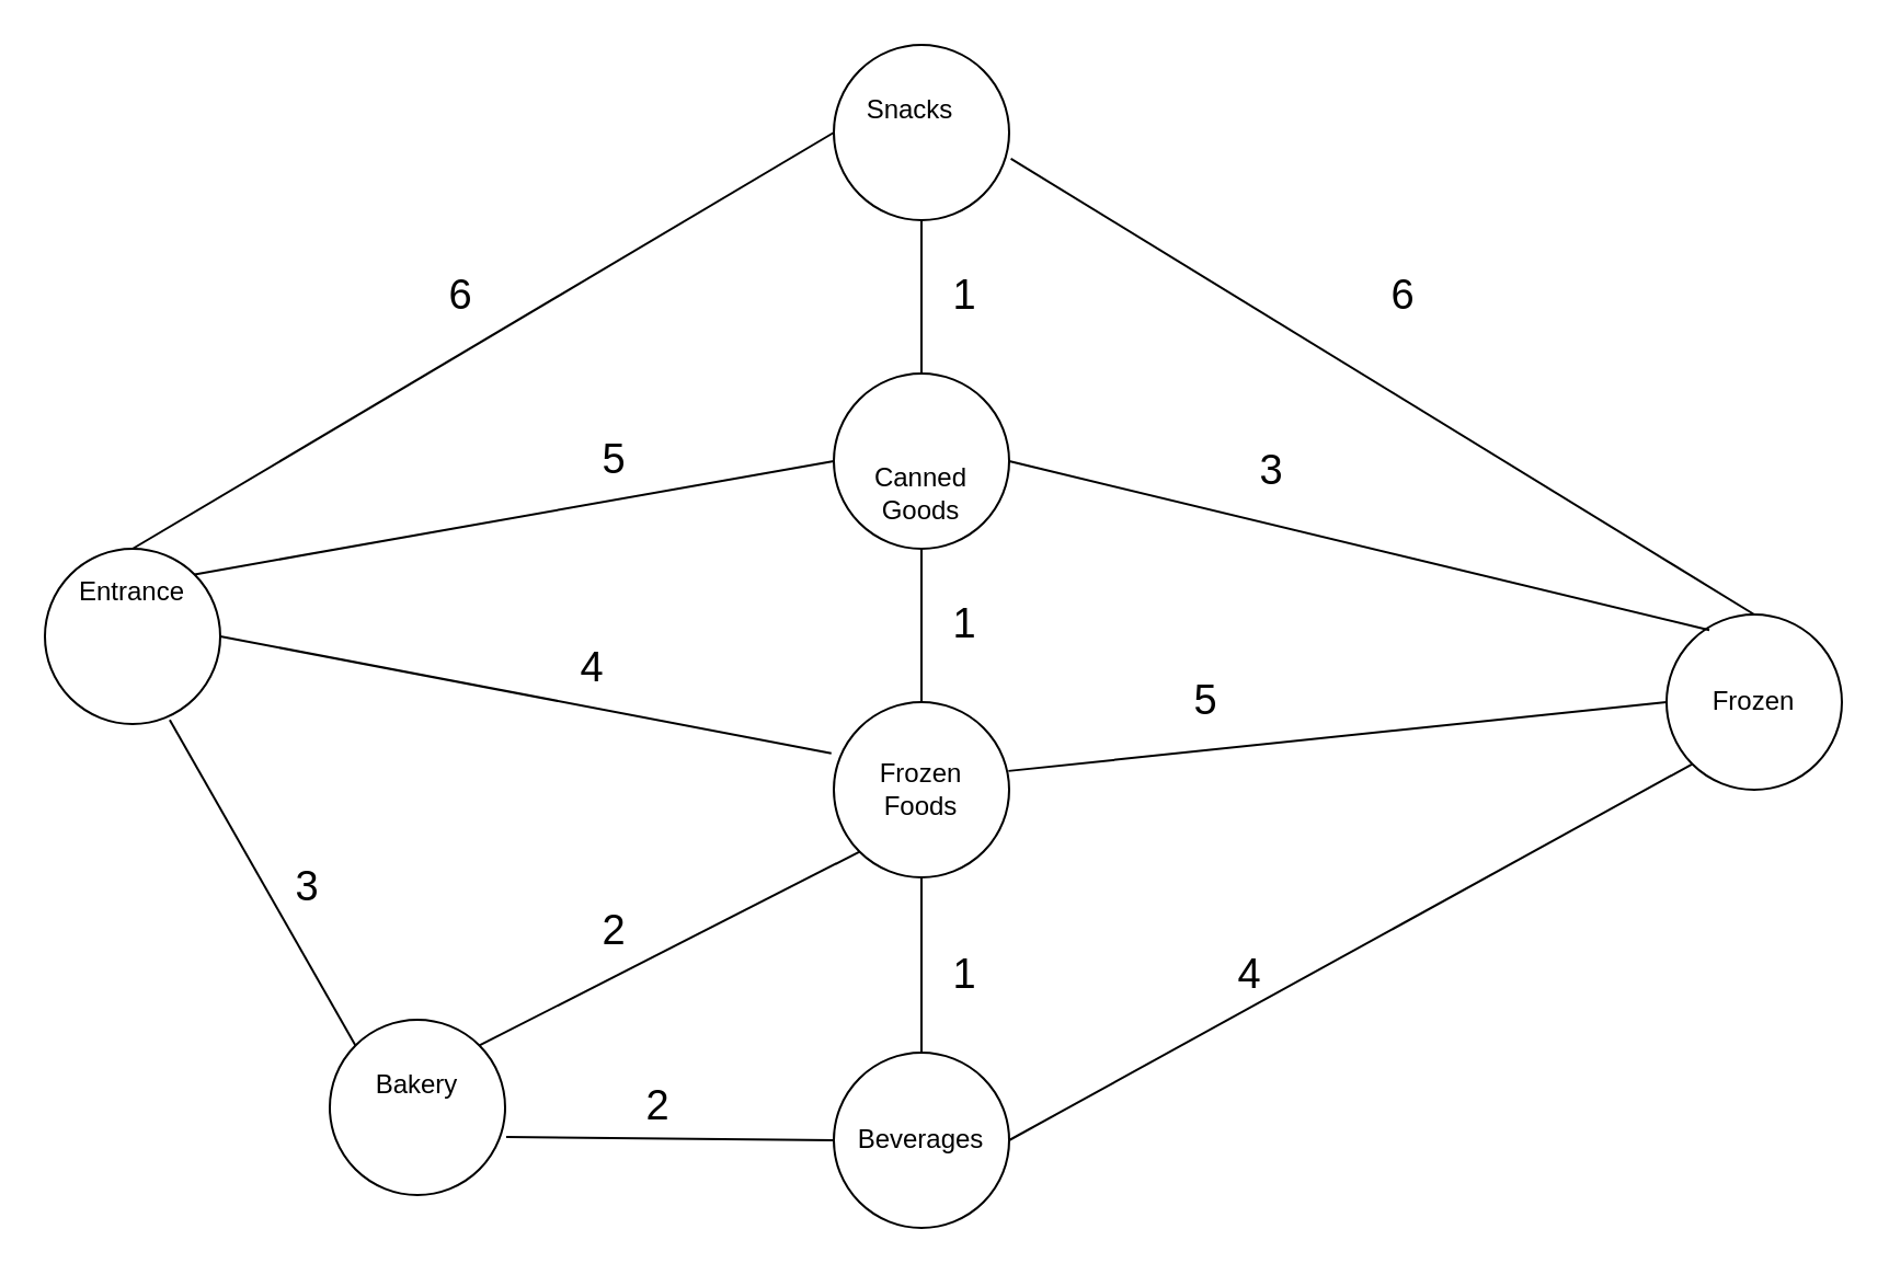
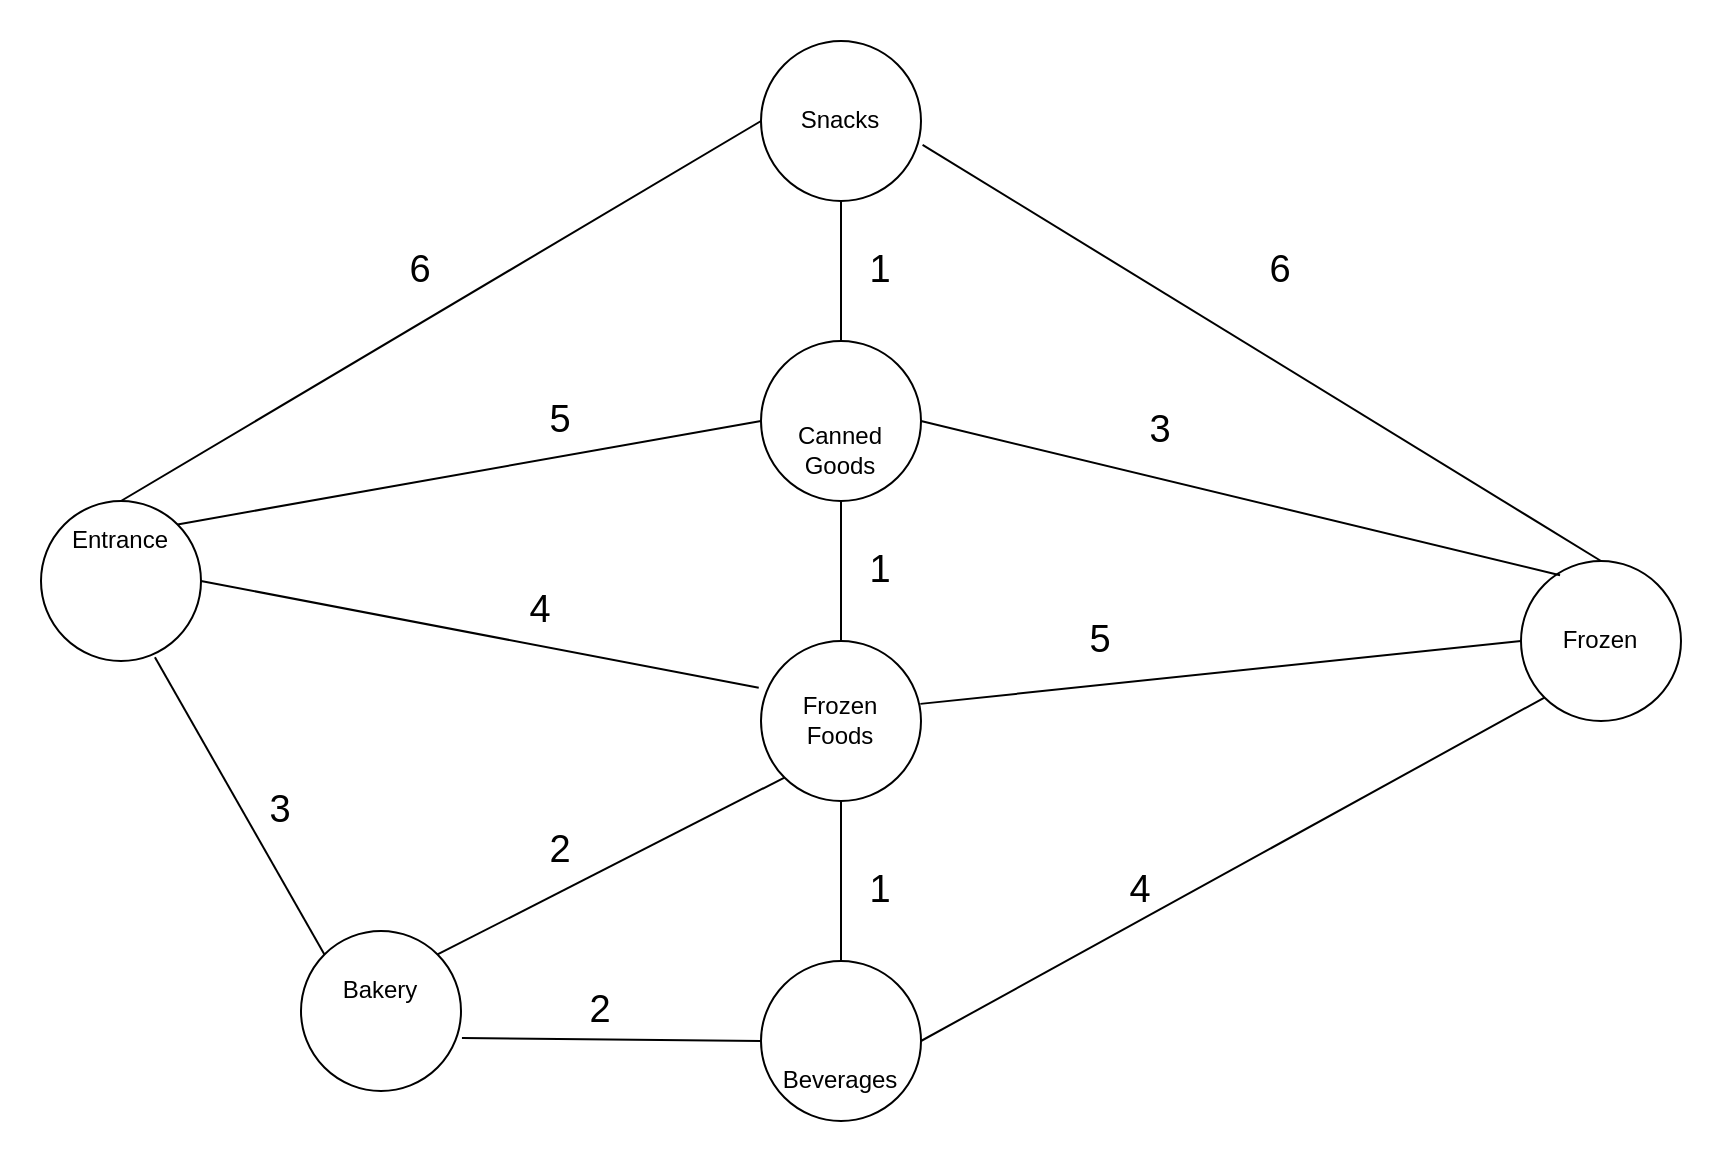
  <mxCell id="0" />
  <mxCell id="1" parent="0" />
  <mxCell id="2" value="" style="ellipse;whiteSpace=wrap;html=1;aspect=fixed;" vertex="1" parent="1"><mxGeometry x="20" y="250" width="80" height="80" as="geometry" /></mxCell>
  <mxCell id="3" value="Entrance" style="text;strokeColor=none;align=center;fillColor=none;html=1;verticalAlign=middle;whiteSpace=wrap;rounded=0;" vertex="1" parent="1"><mxGeometry x="30" y="255" width="60" height="30" as="geometry" /></mxCell>
  <mxCell id="4" value="" style="ellipse;whiteSpace=wrap;html=1;aspect=fixed;" vertex="1" parent="1"><mxGeometry x="150" y="465" width="80" height="80" as="geometry" /></mxCell>
  <mxCell id="5" value="Bakery" style="text;strokeColor=none;align=center;fillColor=none;html=1;verticalAlign=middle;whiteSpace=wrap;rounded=0;" vertex="1" parent="1"><mxGeometry x="160" y="480" width="60" height="30" as="geometry" /></mxCell>
  <mxCell id="6" value="" style="ellipse;whiteSpace=wrap;html=1;aspect=fixed;" vertex="1" parent="1"><mxGeometry x="380" y="20" width="80" height="80" as="geometry" /></mxCell>
- <mxCell id="7" value="Snacks" style="text;strokeColor=none;align=center;fillColor=none;html=1;verticalAlign=middle;whiteSpace=wrap;rounded=0;" vertex="1" parent="1"><mxGeometry x="385" y="35" width="60" height="30" as="geometry" /></mxCell>
+ <mxCell id="7" value="Snacks" style="text;strokeColor=none;align=center;fillColor=none;html=1;verticalAlign=middle;whiteSpace=wrap;rounded=0;" vertex="1" parent="1"><mxGeometry x="390" y="45" width="60" height="30" as="geometry" /></mxCell>
  <mxCell id="8" value="" style="ellipse;whiteSpace=wrap;html=1;aspect=fixed;" vertex="1" parent="1"><mxGeometry x="380" y="170" width="80" height="80" as="geometry" /></mxCell>
  <mxCell id="9" value="Canned Goods" style="text;strokeColor=none;align=center;fillColor=none;html=1;verticalAlign=middle;whiteSpace=wrap;rounded=0;" vertex="1" parent="1"><mxGeometry x="390" y="210" width="60" height="30" as="geometry" /></mxCell>
  <mxCell id="10" value="" style="ellipse;whiteSpace=wrap;html=1;aspect=fixed;" vertex="1" parent="1"><mxGeometry x="380" y="320" width="80" height="80" as="geometry" /></mxCell>
  <mxCell id="11" value="Frozen Foods" style="text;strokeColor=none;align=center;fillColor=none;html=1;verticalAlign=middle;whiteSpace=wrap;rounded=0;" vertex="1" parent="1"><mxGeometry x="390" y="345" width="60" height="30" as="geometry" /></mxCell>
  <mxCell id="12" value="" style="ellipse;whiteSpace=wrap;html=1;aspect=fixed;" vertex="1" parent="1"><mxGeometry x="380" y="480" width="80" height="80" as="geometry" /></mxCell>
- <mxCell id="13" value="Beverages" style="text;strokeColor=none;align=center;fillColor=none;html=1;verticalAlign=middle;whiteSpace=wrap;rounded=0;" vertex="1" parent="1"><mxGeometry x="390" y="505" width="60" height="30" as="geometry" /></mxCell>
+ <mxCell id="13" value="Beverages" style="text;strokeColor=none;align=center;fillColor=none;html=1;verticalAlign=middle;whiteSpace=wrap;rounded=0;" vertex="1" parent="1"><mxGeometry x="390" y="525" width="60" height="30" as="geometry" /></mxCell>
  <mxCell id="14" value="" style="ellipse;whiteSpace=wrap;html=1;aspect=fixed;" vertex="1" parent="1"><mxGeometry x="760" y="280" width="80" height="80" as="geometry" /></mxCell>
  <mxCell id="15" value="Frozen" style="text;strokeColor=none;align=center;fillColor=none;html=1;verticalAlign=middle;whiteSpace=wrap;rounded=0;" vertex="1" parent="1"><mxGeometry x="770" y="305" width="60" height="30" as="geometry" /></mxCell>
  <mxCell id="16" value="" style="endArrow=none;html=1;rounded=0;exitX=0.712;exitY=0.977;exitDx=0;exitDy=0;exitPerimeter=0;entryX=0;entryY=0;entryDx=0;entryDy=0;" edge="1" parent="1" source="2" target="4"><mxGeometry width="50" height="50" relative="1" as="geometry"><mxPoint x="-10" y="400" as="sourcePoint" /><mxPoint x="40" y="350" as="targetPoint" /></mxGeometry></mxCell>
  <mxCell id="17" value="" style="endArrow=none;html=1;rounded=0;exitX=0.5;exitY=0;exitDx=0;exitDy=0;entryX=0;entryY=0.5;entryDx=0;entryDy=0;" edge="1" parent="1" source="2" target="6"><mxGeometry width="50" height="50" relative="1" as="geometry"><mxPoint x="150" y="280" as="sourcePoint" /><mxPoint x="200" y="230" as="targetPoint" /></mxGeometry></mxCell>
  <mxCell id="18" value="" style="endArrow=none;html=1;rounded=0;exitX=1;exitY=0;exitDx=0;exitDy=0;entryX=0;entryY=0.5;entryDx=0;entryDy=0;" edge="1" parent="1" source="2" target="8"><mxGeometry width="50" height="50" relative="1" as="geometry"><mxPoint x="300" y="310" as="sourcePoint" /><mxPoint x="350" y="260" as="targetPoint" /></mxGeometry></mxCell>
  <mxCell id="19" value="" style="endArrow=none;html=1;rounded=0;exitX=1;exitY=0.5;exitDx=0;exitDy=0;entryX=-0.014;entryY=0.292;entryDx=0;entryDy=0;entryPerimeter=0;" edge="1" parent="1" source="2" target="10"><mxGeometry width="50" height="50" relative="1" as="geometry"><mxPoint x="200" y="340" as="sourcePoint" /><mxPoint x="250" y="290" as="targetPoint" /></mxGeometry></mxCell>
  <mxCell id="20" value="" style="endArrow=none;html=1;rounded=0;exitX=1.006;exitY=0.669;exitDx=0;exitDy=0;entryX=0;entryY=0.5;entryDx=0;entryDy=0;exitPerimeter=0;" edge="1" parent="1" source="4" target="12"><mxGeometry width="50" height="50" relative="1" as="geometry"><mxPoint x="250" y="490" as="sourcePoint" /><mxPoint x="300" y="440" as="targetPoint" /></mxGeometry></mxCell>
  <mxCell id="21" value="" style="endArrow=none;html=1;rounded=0;entryX=0.5;entryY=1;entryDx=0;entryDy=0;exitX=0.5;exitY=0;exitDx=0;exitDy=0;" edge="1" parent="1" source="12" target="10"><mxGeometry width="50" height="50" relative="1" as="geometry"><mxPoint x="260" y="480" as="sourcePoint" /><mxPoint x="310" y="430" as="targetPoint" /></mxGeometry></mxCell>
  <mxCell id="22" value="" style="endArrow=none;html=1;rounded=0;entryX=0.5;entryY=1;entryDx=0;entryDy=0;" edge="1" parent="1" source="10" target="8"><mxGeometry width="50" height="50" relative="1" as="geometry"><mxPoint x="270" y="450" as="sourcePoint" /><mxPoint x="320" y="400" as="targetPoint" /></mxGeometry></mxCell>
  <mxCell id="23" value="" style="endArrow=none;html=1;rounded=0;entryX=0.5;entryY=0;entryDx=0;entryDy=0;exitX=0.5;exitY=1;exitDx=0;exitDy=0;" edge="1" parent="1" source="6" target="8"><mxGeometry width="50" height="50" relative="1" as="geometry"><mxPoint x="280" y="410" as="sourcePoint" /><mxPoint x="330" y="360" as="targetPoint" /></mxGeometry></mxCell>
  <mxCell id="24" value="" style="endArrow=none;html=1;rounded=0;entryX=0;entryY=1;entryDx=0;entryDy=0;exitX=1;exitY=0.5;exitDx=0;exitDy=0;" edge="1" parent="1" source="12" target="14"><mxGeometry width="50" height="50" relative="1" as="geometry"><mxPoint x="300" y="450" as="sourcePoint" /><mxPoint x="350" y="400" as="targetPoint" /></mxGeometry></mxCell>
  <mxCell id="25" value="" style="endArrow=none;html=1;rounded=0;entryX=0;entryY=0.5;entryDx=0;entryDy=0;exitX=0.996;exitY=0.393;exitDx=0;exitDy=0;exitPerimeter=0;" edge="1" parent="1" source="10" target="14"><mxGeometry width="50" height="50" relative="1" as="geometry"><mxPoint x="470" y="350" as="sourcePoint" /><mxPoint x="590" y="340" as="targetPoint" /></mxGeometry></mxCell>
  <mxCell id="26" value="" style="endArrow=none;html=1;rounded=0;exitX=1;exitY=0.5;exitDx=0;exitDy=0;entryX=0.244;entryY=0.089;entryDx=0;entryDy=0;entryPerimeter=0;" edge="1" parent="1" source="8" target="14"><mxGeometry width="50" height="50" relative="1" as="geometry"><mxPoint x="520" y="235" as="sourcePoint" /><mxPoint x="570" y="185" as="targetPoint" /></mxGeometry></mxCell>
  <mxCell id="27" value="" style="endArrow=none;html=1;rounded=0;exitX=1.01;exitY=0.649;exitDx=0;exitDy=0;exitPerimeter=0;entryX=0.5;entryY=0;entryDx=0;entryDy=0;" edge="1" parent="1" source="6" target="14"><mxGeometry width="50" height="50" relative="1" as="geometry"><mxPoint x="570" y="150" as="sourcePoint" /><mxPoint x="620" y="100" as="targetPoint" /></mxGeometry></mxCell>
  <mxCell id="28" value="&lt;font style=&quot;font-size: 19px;&quot;&gt;5&lt;/font&gt;" style="text;strokeColor=none;align=center;fillColor=none;html=1;verticalAlign=middle;whiteSpace=wrap;rounded=0;" vertex="1" parent="1"><mxGeometry x="250" y="195" width="60" height="30" as="geometry" /></mxCell>
  <mxCell id="29" value="&lt;span style=&quot;font-size: 19px;&quot;&gt;6&lt;/span&gt;" style="text;strokeColor=none;align=center;fillColor=none;html=1;verticalAlign=middle;whiteSpace=wrap;rounded=0;" vertex="1" parent="1"><mxGeometry x="180" y="120" width="60" height="30" as="geometry" /></mxCell>
  <mxCell id="30" value="&lt;span style=&quot;font-size: 19px;&quot;&gt;6&lt;/span&gt;" style="text;strokeColor=none;align=center;fillColor=none;html=1;verticalAlign=middle;whiteSpace=wrap;rounded=0;" vertex="1" parent="1"><mxGeometry x="610" y="120" width="60" height="30" as="geometry" /></mxCell>
  <mxCell id="31" value="&lt;span style=&quot;font-size: 19px;&quot;&gt;3&lt;/span&gt;" style="text;strokeColor=none;align=center;fillColor=none;html=1;verticalAlign=middle;whiteSpace=wrap;rounded=0;" vertex="1" parent="1"><mxGeometry x="550" y="200" width="60" height="30" as="geometry" /></mxCell>
  <mxCell id="32" value="&lt;span style=&quot;font-size: 19px;&quot;&gt;5&lt;/span&gt;" style="text;strokeColor=none;align=center;fillColor=none;html=1;verticalAlign=middle;whiteSpace=wrap;rounded=0;" vertex="1" parent="1"><mxGeometry x="520" y="305" width="60" height="30" as="geometry" /></mxCell>
  <mxCell id="33" value="&lt;span style=&quot;font-size: 19px;&quot;&gt;4&lt;/span&gt;" style="text;strokeColor=none;align=center;fillColor=none;html=1;verticalAlign=middle;whiteSpace=wrap;rounded=0;" vertex="1" parent="1"><mxGeometry x="540" y="430" width="60" height="30" as="geometry" /></mxCell>
  <mxCell id="34" value="&lt;span style=&quot;font-size: 19px;&quot;&gt;2&lt;/span&gt;" style="text;strokeColor=none;align=center;fillColor=none;html=1;verticalAlign=middle;whiteSpace=wrap;rounded=0;" vertex="1" parent="1"><mxGeometry x="270" y="490" width="60" height="30" as="geometry" /></mxCell>
  <mxCell id="35" value="&lt;span style=&quot;font-size: 19px;&quot;&gt;3&lt;/span&gt;" style="text;strokeColor=none;align=center;fillColor=none;html=1;verticalAlign=middle;whiteSpace=wrap;rounded=0;" vertex="1" parent="1"><mxGeometry x="110" y="390" width="60" height="30" as="geometry" /></mxCell>
  <mxCell id="36" value="&lt;span style=&quot;font-size: 19px;&quot;&gt;4&lt;/span&gt;" style="text;strokeColor=none;align=center;fillColor=none;html=1;verticalAlign=middle;whiteSpace=wrap;rounded=0;" vertex="1" parent="1"><mxGeometry x="240" y="290" width="60" height="30" as="geometry" /></mxCell>
  <mxCell id="37" value="" style="endArrow=none;html=1;rounded=0;exitX=1;exitY=0;exitDx=0;exitDy=0;entryX=0;entryY=1;entryDx=0;entryDy=0;" edge="1" parent="1" source="4" target="10"><mxGeometry width="50" height="50" relative="1" as="geometry"><mxPoint x="270" y="450" as="sourcePoint" /><mxPoint x="320" y="400" as="targetPoint" /></mxGeometry></mxCell>
  <mxCell id="38" value="&lt;span style=&quot;font-size: 19px;&quot;&gt;2&lt;/span&gt;" style="text;strokeColor=none;align=center;fillColor=none;html=1;verticalAlign=middle;whiteSpace=wrap;rounded=0;" vertex="1" parent="1"><mxGeometry x="250" y="410" width="60" height="30" as="geometry" /></mxCell>
  <mxCell id="39" value="&lt;span style=&quot;font-size: 19px;&quot;&gt;1&lt;/span&gt;" style="text;strokeColor=none;align=center;fillColor=none;html=1;verticalAlign=middle;whiteSpace=wrap;rounded=0;" vertex="1" parent="1"><mxGeometry x="410" y="120" width="60" height="30" as="geometry" /></mxCell>
  <mxCell id="40" value="&lt;span style=&quot;font-size: 19px;&quot;&gt;1&lt;/span&gt;" style="text;strokeColor=none;align=center;fillColor=none;html=1;verticalAlign=middle;whiteSpace=wrap;rounded=0;" vertex="1" parent="1"><mxGeometry x="410" y="270" width="60" height="30" as="geometry" /></mxCell>
  <mxCell id="41" value="&lt;span style=&quot;font-size: 19px;&quot;&gt;1&lt;/span&gt;" style="text;strokeColor=none;align=center;fillColor=none;html=1;verticalAlign=middle;whiteSpace=wrap;rounded=0;" vertex="1" parent="1"><mxGeometry x="410" y="430" width="60" height="30" as="geometry" /></mxCell>
